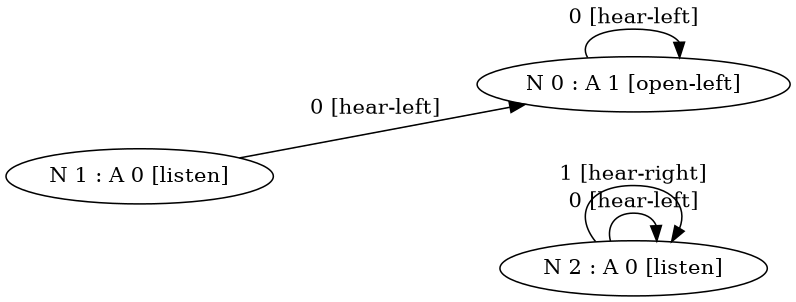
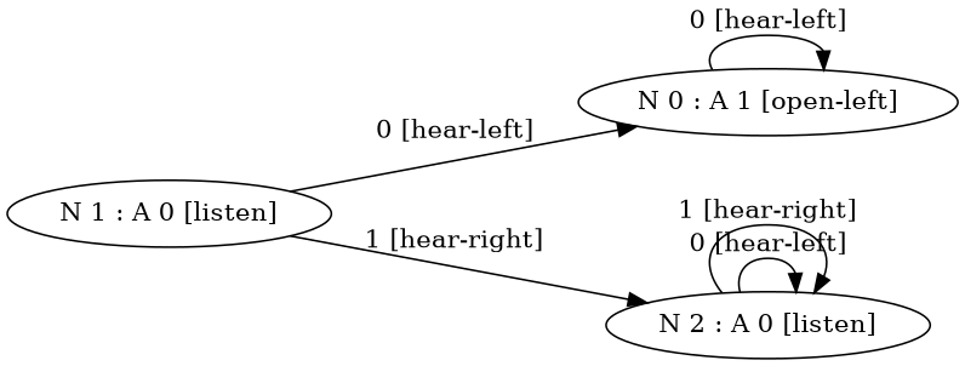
  digraph {
    rankdir=LR
    n1 [label="N 0 : A 1 [open-left]"]
    n2 [label="N 2 : A 0 [listen]"]
    n3 [label="N 1 : A 0 [listen]"]
    n1 -> n1 [label="0 [hear-left]"]
    n2 -> n2 [label="0 [hear-left]"]
    n2 -> n2 [label="1 [hear-right]"]
    n3 -> n1 [label="0 [hear-left]"]
+   n3 -> n2 [label="1 [hear-right]"]
  }
